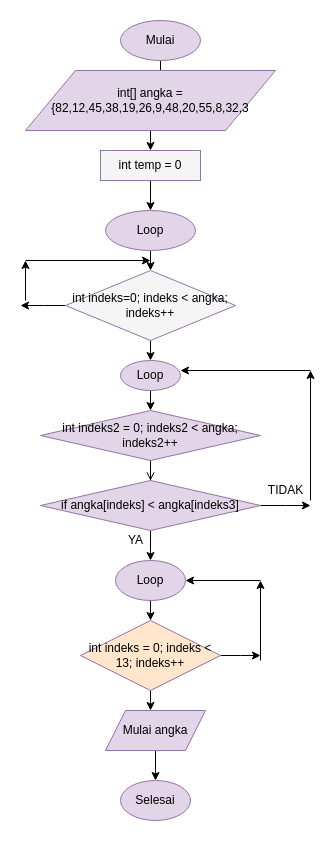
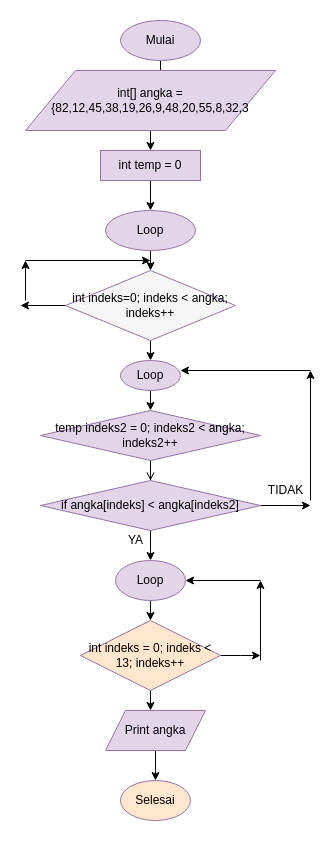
  <mxCell id="0" />
  <mxCell id="1" parent="0" />
  <mxCell id="2" value="" style="edgeStyle=orthogonalEdgeStyle;rounded=0;orthogonalLoop=1;jettySize=auto;html=1;" edge="1" parent="1" source="3"><mxGeometry relative="1" as="geometry"><mxPoint x="150" y="70" as="targetPoint" /></mxGeometry></mxCell>
  <mxCell id="3" value="Mulai" style="ellipse;whiteSpace=wrap;html=1;fillColor=#e1d5e7;strokeColor=#9673a6;" vertex="1" parent="1"><mxGeometry x="120" y="20" width="80" height="40" as="geometry" /></mxCell>
  <mxCell id="4" value="" style="edgeStyle=orthogonalEdgeStyle;rounded=0;orthogonalLoop=1;jettySize=auto;html=1;" edge="1" parent="1" source="5"><mxGeometry relative="1" as="geometry"><mxPoint x="150" y="150" as="targetPoint" /></mxGeometry></mxCell>
  <mxCell id="5" value="int[] angka = {82,12,45,38,19,26,9,48,20,55,8,32,3" style="shape=parallelogram;perimeter=parallelogramPerimeter;whiteSpace=wrap;html=1;fillColor=#e1d5e7;strokeColor=#9673a6;" vertex="1" parent="1"><mxGeometry x="25" y="70" width="250" height="60" as="geometry" /></mxCell>
  <mxCell id="6" value="" style="edgeStyle=orthogonalEdgeStyle;rounded=0;orthogonalLoop=1;jettySize=auto;html=1;" edge="1" parent="1" source="7" target="9"><mxGeometry relative="1" as="geometry" /></mxCell>
- <mxCell id="7" value="int temp = 0" style="rounded=0;whiteSpace=wrap;html=1;fillColor=#f5f5f5;strokeColor=#9673a6;" vertex="1" parent="1"><mxGeometry x="100" y="150" width="100" height="30" as="geometry" /></mxCell>
+ <mxCell id="7" value="int temp = 0" style="rounded=0;whiteSpace=wrap;html=1;fillColor=#e1d5e7;strokeColor=#9673a6;" vertex="1" parent="1"><mxGeometry x="100" y="150" width="100" height="30" as="geometry" /></mxCell>
  <mxCell id="8" value="" style="edgeStyle=orthogonalEdgeStyle;rounded=0;orthogonalLoop=1;jettySize=auto;html=1;" edge="1" parent="1" source="9"><mxGeometry relative="1" as="geometry"><mxPoint x="150" y="270" as="targetPoint" /></mxGeometry></mxCell>
  <mxCell id="9" value="Loop" style="ellipse;whiteSpace=wrap;html=1;fillColor=#e1d5e7;strokeColor=#9673a6;" vertex="1" parent="1"><mxGeometry x="105" y="210" width="90" height="40" as="geometry" /></mxCell>
  <mxCell id="10" value="" style="edgeStyle=orthogonalEdgeStyle;rounded=0;orthogonalLoop=1;jettySize=auto;html=1;" edge="1" parent="1" source="12"><mxGeometry relative="1" as="geometry"><mxPoint x="150" y="360" as="targetPoint" /></mxGeometry></mxCell>
  <mxCell id="11" value="" style="edgeStyle=orthogonalEdgeStyle;rounded=0;orthogonalLoop=1;jettySize=auto;html=1;" edge="1" parent="1" source="12"><mxGeometry relative="1" as="geometry"><mxPoint x="20" y="305" as="targetPoint" /></mxGeometry></mxCell>
  <mxCell id="12" value="int indeks=0; indeks &amp;lt; angka; indeks++" style="rhombus;whiteSpace=wrap;html=1;fillColor=#f5f5f5;strokeColor=#9673a6;" vertex="1" parent="1"><mxGeometry x="65" y="270" width="170" height="70" as="geometry" /></mxCell>
  <mxCell id="13" value="" style="endArrow=classic;html=1;" edge="1" parent="1"><mxGeometry width="50" height="50" relative="1" as="geometry"><mxPoint x="25" y="300" as="sourcePoint" /><mxPoint x="25" y="260" as="targetPoint" /></mxGeometry></mxCell>
  <mxCell id="14" value="" style="endArrow=classic;html=1;" edge="1" parent="1"><mxGeometry width="50" height="50" relative="1" as="geometry"><mxPoint x="25" y="260" as="sourcePoint" /><mxPoint x="150" y="260" as="targetPoint" /></mxGeometry></mxCell>
  <mxCell id="15" value="" style="edgeStyle=orthogonalEdgeStyle;rounded=0;orthogonalLoop=1;jettySize=auto;html=1;" edge="1" parent="1" source="16"><mxGeometry relative="1" as="geometry"><mxPoint x="150" y="410" as="targetPoint" /></mxGeometry></mxCell>
  <mxCell id="16" value="Loop" style="ellipse;whiteSpace=wrap;html=1;fillColor=#e1d5e7;strokeColor=#9673a6;" vertex="1" parent="1"><mxGeometry x="120" y="360" width="60" height="30" as="geometry" /></mxCell>
  <mxCell id="17" value="" style="edgeStyle=orthogonalEdgeStyle;rounded=0;orthogonalLoop=1;jettySize=auto;html=1;endArrow=open;" edge="1" parent="1" source="18" target="21"><mxGeometry relative="1" as="geometry" /></mxCell>
- <mxCell id="18" value="int indeks2 = 0; indeks2 &amp;lt; angka; indeks2++" style="rhombus;whiteSpace=wrap;html=1;fillColor=#e1d5e7;strokeColor=#9673a6;" vertex="1" parent="1"><mxGeometry x="40" y="410" width="220" height="50" as="geometry" /></mxCell>
+ <mxCell id="18" value="temp indeks2 = 0; indeks2 &amp;lt; angka; indeks2++" style="rhombus;whiteSpace=wrap;html=1;fillColor=#e1d5e7;strokeColor=#9673a6;" vertex="1" parent="1"><mxGeometry x="40" y="410" width="220" height="50" as="geometry" /></mxCell>
  <mxCell id="19" value="" style="edgeStyle=orthogonalEdgeStyle;rounded=0;orthogonalLoop=1;jettySize=auto;html=1;" edge="1" parent="1" source="21"><mxGeometry relative="1" as="geometry"><mxPoint x="150" y="560" as="targetPoint" /></mxGeometry></mxCell>
  <mxCell id="20" value="" style="edgeStyle=orthogonalEdgeStyle;rounded=0;orthogonalLoop=1;jettySize=auto;html=1;" edge="1" parent="1" source="21"><mxGeometry relative="1" as="geometry"><mxPoint x="310" y="505" as="targetPoint" /></mxGeometry></mxCell>
- <mxCell id="21" value="if&amp;nbsp;angka[indeks] &amp;lt; angka[indeks3]" style="rhombus;whiteSpace=wrap;html=1;fillColor=#e1d5e7;strokeColor=#9673a6;" vertex="1" parent="1"><mxGeometry x="40" y="480" width="220" height="50" as="geometry" /></mxCell>
+ <mxCell id="21" value="if&amp;nbsp;angka[indeks] &amp;lt; angka[indeks2]" style="rhombus;whiteSpace=wrap;html=1;fillColor=#e1d5e7;strokeColor=#9673a6;" vertex="1" parent="1"><mxGeometry x="40" y="480" width="220" height="50" as="geometry" /></mxCell>
  <mxCell id="22" value="" style="endArrow=classic;html=1;" edge="1" parent="1"><mxGeometry width="50" height="50" relative="1" as="geometry"><mxPoint x="310" y="370" as="sourcePoint" /><mxPoint x="180" y="370" as="targetPoint" /></mxGeometry></mxCell>
  <mxCell id="23" value="" style="endArrow=classic;html=1;" edge="1" parent="1"><mxGeometry width="50" height="50" relative="1" as="geometry"><mxPoint x="310" y="500" as="sourcePoint" /><mxPoint x="310" y="370" as="targetPoint" /></mxGeometry></mxCell>
  <mxCell id="24" value="" style="edgeStyle=orthogonalEdgeStyle;rounded=0;orthogonalLoop=1;jettySize=auto;html=1;" edge="1" parent="1" source="25"><mxGeometry relative="1" as="geometry"><mxPoint x="150" y="620" as="targetPoint" /></mxGeometry></mxCell>
  <mxCell id="25" value="Loop" style="ellipse;whiteSpace=wrap;html=1;fillColor=#e1d5e7;strokeColor=#9673a6;" vertex="1" parent="1"><mxGeometry x="115" y="560" width="70" height="40" as="geometry" /></mxCell>
  <mxCell id="26" value="" style="edgeStyle=orthogonalEdgeStyle;rounded=0;orthogonalLoop=1;jettySize=auto;html=1;" edge="1" parent="1" source="28"><mxGeometry relative="1" as="geometry"><mxPoint x="150" y="710" as="targetPoint" /></mxGeometry></mxCell>
  <mxCell id="27" value="" style="edgeStyle=orthogonalEdgeStyle;rounded=0;orthogonalLoop=1;jettySize=auto;html=1;" edge="1" parent="1" source="28"><mxGeometry relative="1" as="geometry"><mxPoint x="260" y="655" as="targetPoint" /></mxGeometry></mxCell>
  <mxCell id="28" value="int indeks = 0; indeks &amp;lt; 13; indeks++" style="rhombus;whiteSpace=wrap;html=1;fillColor=#ffe6cc;strokeColor=#9673a6;" vertex="1" parent="1"><mxGeometry x="80" y="620" width="140" height="70" as="geometry" /></mxCell>
  <mxCell id="29" value="YA" style="text;html=1;align=center;verticalAlign=middle;resizable=0;points=[];autosize=1;" vertex="1" parent="1"><mxGeometry x="120" y="530" width="30" height="20" as="geometry" /></mxCell>
  <mxCell id="30" value="TIDAK" style="text;html=1;align=center;verticalAlign=middle;resizable=0;points=[];autosize=1;" vertex="1" parent="1"><mxGeometry x="260" y="480" width="50" height="20" as="geometry" /></mxCell>
  <mxCell id="31" value="" style="edgeStyle=orthogonalEdgeStyle;rounded=0;orthogonalLoop=1;jettySize=auto;html=1;" edge="1" parent="1" source="32"><mxGeometry relative="1" as="geometry"><mxPoint x="155" y="780" as="targetPoint" /></mxGeometry></mxCell>
- <mxCell id="32" value="Mulai angka" style="shape=parallelogram;perimeter=parallelogramPerimeter;whiteSpace=wrap;html=1;fillColor=#e1d5e7;strokeColor=#9673a6;" vertex="1" parent="1"><mxGeometry x="105" y="710" width="100" height="40" as="geometry" /></mxCell>
- <mxCell id="33" value="Selesai" style="ellipse;whiteSpace=wrap;html=1;fillColor=#e1d5e7;strokeColor=#9673a6;" vertex="1" parent="1"><mxGeometry x="120" y="780" width="70" height="40" as="geometry" /></mxCell>
+ <mxCell id="32" value="Print angka" style="shape=parallelogram;perimeter=parallelogramPerimeter;whiteSpace=wrap;html=1;fillColor=#e1d5e7;strokeColor=#9673a6;" vertex="1" parent="1"><mxGeometry x="105" y="710" width="100" height="40" as="geometry" /></mxCell>
+ <mxCell id="33" value="Selesai" style="ellipse;whiteSpace=wrap;html=1;fillColor=#ffe6cc;strokeColor=#9673a6;" vertex="1" parent="1"><mxGeometry x="120" y="780" width="70" height="40" as="geometry" /></mxCell>
  <mxCell id="34" value="" style="endArrow=classic;html=1;entryX=1;entryY=0.5;entryDx=0;entryDy=0;" edge="1" parent="1" target="25"><mxGeometry width="50" height="50" relative="1" as="geometry"><mxPoint x="260" y="580" as="sourcePoint" /><mxPoint x="310" y="535" as="targetPoint" /></mxGeometry></mxCell>
  <mxCell id="35" value="" style="endArrow=classic;html=1;" edge="1" parent="1"><mxGeometry width="50" height="50" relative="1" as="geometry"><mxPoint x="260" y="660" as="sourcePoint" /><mxPoint x="260" y="580" as="targetPoint" /></mxGeometry></mxCell>
